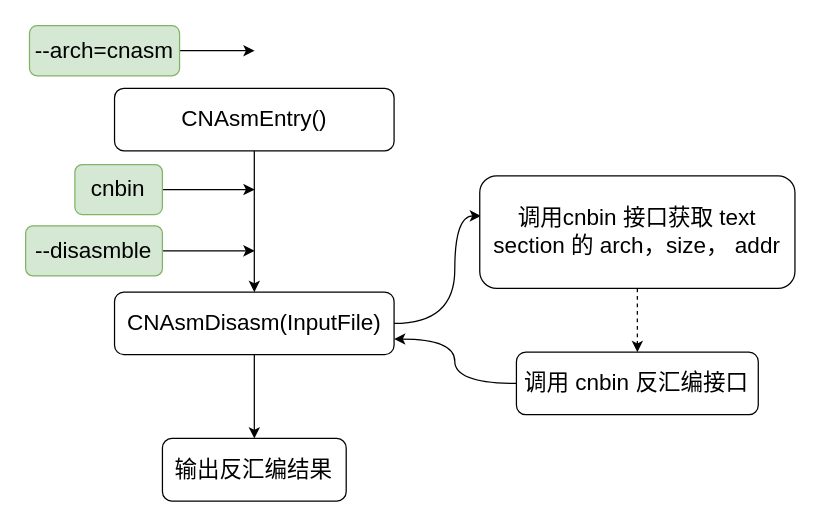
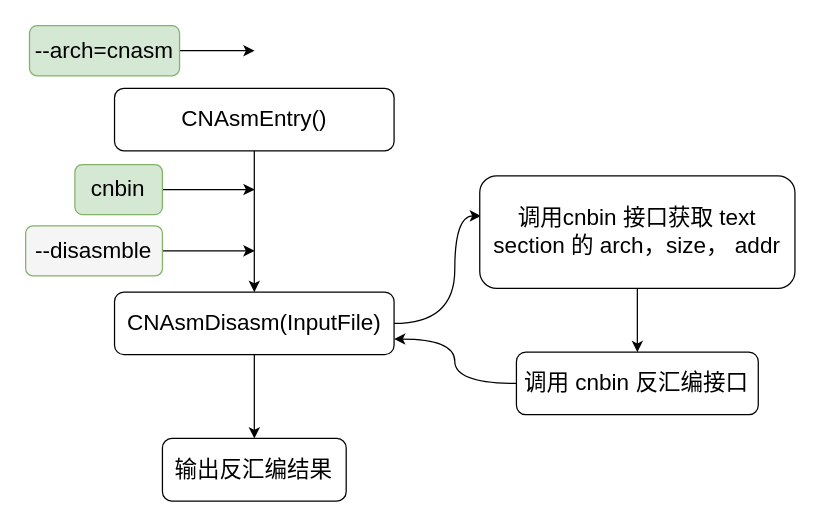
  <mxCell id="0" />
  <mxCell id="1" parent="0" />
  <mxCell id="2" style="edgeStyle=orthogonalEdgeStyle;rounded=0;orthogonalLoop=1;jettySize=auto;html=1;exitX=0.5;exitY=1;exitDx=0;exitDy=0;entryX=0.5;entryY=0;entryDx=0;entryDy=0;" edge="1" parent="1" source="3" target="8"><mxGeometry relative="1" as="geometry" /></mxCell>
  <mxCell id="3" value="&lt;span style=&quot;font-size: 18px;&quot;&gt;CNAsmEntry()&lt;/span&gt;" style="rounded=1;whiteSpace=wrap;html=1;fontSize=12;glass=0;strokeWidth=1;shadow=0;" vertex="1" parent="1"><mxGeometry x="91.07" y="70" width="223.5" height="50" as="geometry" /></mxCell>
  <mxCell id="4" style="edgeStyle=orthogonalEdgeStyle;rounded=0;orthogonalLoop=1;jettySize=auto;html=1;exitX=1;exitY=0.5;exitDx=0;exitDy=0;" edge="1" parent="1" source="5"><mxGeometry relative="1" as="geometry"><mxPoint x="203.07" y="40" as="targetPoint" /></mxGeometry></mxCell>
  <mxCell id="5" value="&lt;span style=&quot;font-size: 18px;&quot;&gt;--arch=cnasm&lt;br&gt;&lt;/span&gt;" style="rounded=1;whiteSpace=wrap;html=1;fontSize=12;glass=0;strokeWidth=1;shadow=0;fillColor=#d5e8d4;strokeColor=#82b366;" vertex="1" parent="1"><mxGeometry x="23.07" y="20" width="120" height="40" as="geometry" /></mxCell>
  <mxCell id="6" style="edgeStyle=orthogonalEdgeStyle;rounded=0;orthogonalLoop=1;jettySize=auto;html=1;exitX=0.5;exitY=1;exitDx=0;exitDy=0;entryX=0.5;entryY=0;entryDx=0;entryDy=0;" edge="1" parent="1" source="8" target="15"><mxGeometry relative="1" as="geometry" /></mxCell>
  <mxCell id="7" style="edgeStyle=orthogonalEdgeStyle;rounded=0;orthogonalLoop=1;jettySize=auto;html=1;exitX=1;exitY=0.5;exitDx=0;exitDy=0;entryX=0.004;entryY=0.356;entryDx=0;entryDy=0;entryPerimeter=0;curved=1;" edge="1" parent="1" source="8" target="12"><mxGeometry relative="1" as="geometry"><Array as="points"><mxPoint x="363.07" y="258" /><mxPoint x="363.07" y="172" /></Array></mxGeometry></mxCell>
  <mxCell id="8" value="&lt;span style=&quot;font-size: 18px;&quot;&gt;CNAsmDisasm(InputFile)&lt;/span&gt;" style="rounded=1;whiteSpace=wrap;html=1;fontSize=12;glass=0;strokeWidth=1;shadow=0;" vertex="1" parent="1"><mxGeometry x="91.07" y="233" width="223.5" height="50" as="geometry" /></mxCell>
  <mxCell id="9" style="edgeStyle=orthogonalEdgeStyle;rounded=0;orthogonalLoop=1;jettySize=auto;html=1;exitX=1;exitY=0.5;exitDx=0;exitDy=0;" edge="1" parent="1" source="10"><mxGeometry relative="1" as="geometry"><mxPoint x="203.07" y="200" as="targetPoint" /></mxGeometry></mxCell>
- <mxCell id="10" value="&lt;span style=&quot;font-size: 18px;&quot;&gt;--disasmble&lt;br&gt;&lt;/span&gt;" style="rounded=1;whiteSpace=wrap;html=1;fontSize=12;glass=0;strokeWidth=1;shadow=0;fillColor=#d5e8d4;strokeColor=#82b366;" vertex="1" parent="1"><mxGeometry x="20" y="180" width="109.37" height="40" as="geometry" /></mxCell>
- <mxCell id="11" style="edgeStyle=orthogonalEdgeStyle;rounded=0;orthogonalLoop=1;jettySize=auto;html=1;exitX=0.5;exitY=1;exitDx=0;exitDy=0;entryX=0.5;entryY=0;entryDx=0;entryDy=0;dashed=1;" edge="1" parent="1" source="12" target="14"><mxGeometry relative="1" as="geometry" /></mxCell>
+ <mxCell id="10" value="&lt;span style=&quot;font-size: 18px;&quot;&gt;--disasmble&lt;br&gt;&lt;/span&gt;" style="rounded=1;whiteSpace=wrap;html=1;fontSize=12;glass=0;strokeWidth=1;shadow=0;fillColor=#f5f5f5;strokeColor=#82b366;" vertex="1" parent="1"><mxGeometry x="20" y="180" width="109.37" height="40" as="geometry" /></mxCell>
+ <mxCell id="11" style="edgeStyle=orthogonalEdgeStyle;rounded=0;orthogonalLoop=1;jettySize=auto;html=1;exitX=0.5;exitY=1;exitDx=0;exitDy=0;entryX=0.5;entryY=0;entryDx=0;entryDy=0;" edge="1" parent="1" source="12" target="14"><mxGeometry relative="1" as="geometry" /></mxCell>
  <mxCell id="12" value="&lt;span style=&quot;font-size: 18px;&quot;&gt;调用cnbin 接口获取 text section 的 arch，size， addr&lt;/span&gt;" style="rounded=1;whiteSpace=wrap;html=1;fontSize=12;glass=0;strokeWidth=1;shadow=0;" vertex="1" parent="1"><mxGeometry x="383.07" y="140" width="252" height="90" as="geometry" /></mxCell>
  <mxCell id="13" style="edgeStyle=orthogonalEdgeStyle;rounded=0;orthogonalLoop=1;jettySize=auto;html=1;exitX=0;exitY=0.5;exitDx=0;exitDy=0;entryX=1;entryY=0.75;entryDx=0;entryDy=0;curved=1;" edge="1" parent="1" source="14" target="8"><mxGeometry relative="1" as="geometry"><Array as="points"><mxPoint x="363.07" y="306" /><mxPoint x="363.07" y="271" /></Array></mxGeometry></mxCell>
  <mxCell id="14" value="&lt;span style=&quot;font-size: 18px;&quot;&gt;调用 cnbin 反汇编接口&lt;/span&gt;" style="rounded=1;whiteSpace=wrap;html=1;fontSize=12;glass=0;strokeWidth=1;shadow=0;" vertex="1" parent="1"><mxGeometry x="412.39" y="281" width="193.36" height="50" as="geometry" /></mxCell>
  <mxCell id="15" value="&lt;span style=&quot;font-size: 18px;&quot;&gt;输出反汇编结果&lt;/span&gt;" style="rounded=1;whiteSpace=wrap;html=1;fontSize=12;glass=0;strokeWidth=1;shadow=0;" vertex="1" parent="1"><mxGeometry x="129.37" y="350" width="146.92" height="50" as="geometry" /></mxCell>
  <mxCell id="16" style="edgeStyle=orthogonalEdgeStyle;rounded=0;orthogonalLoop=1;jettySize=auto;html=1;exitX=1;exitY=0.5;exitDx=0;exitDy=0;" edge="1" parent="1" source="17"><mxGeometry relative="1" as="geometry"><mxPoint x="203.07" y="151" as="targetPoint" /></mxGeometry></mxCell>
  <mxCell id="17" value="&lt;span style=&quot;font-size: 18px;&quot;&gt;cnbin&lt;br&gt;&lt;/span&gt;" style="rounded=1;whiteSpace=wrap;html=1;fontSize=12;glass=0;strokeWidth=1;shadow=0;fillColor=#d5e8d4;strokeColor=#82b366;" vertex="1" parent="1"><mxGeometry x="59.37" y="131" width="70" height="40" as="geometry" /></mxCell>
